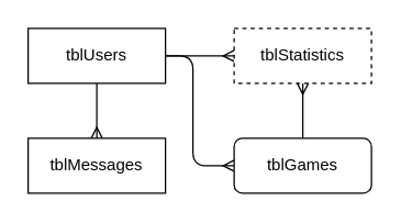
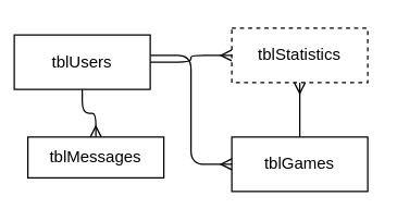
  <mxCell id="0" />
  <mxCell id="1" parent="0" />
  <mxCell id="2" style="edgeStyle=orthogonalEdgeStyle;html=1;endArrow=ERmany;endFill=0;strokeWidth=1;jumpSize=11;" edge="1" parent="1" source="5" target="6"><mxGeometry relative="1" as="geometry" /></mxCell>
  <mxCell id="3" style="edgeStyle=orthogonalEdgeStyle;jumpSize=11;html=1;strokeWidth=1;endArrow=ERmany;endFill=0;" edge="1" parent="1" source="5" target="9"><mxGeometry relative="1" as="geometry" /></mxCell>
  <mxCell id="4" style="edgeStyle=orthogonalEdgeStyle;jumpSize=11;html=1;strokeWidth=1;endArrow=ERmany;endFill=0;" edge="1" parent="1" source="5" target="8"><mxGeometry relative="1" as="geometry"><Array as="points"><mxPoint x="140" y="40" /><mxPoint x="140" y="120" /></Array></mxGeometry></mxCell>
- <mxCell id="5" value="tblUsers" style="whiteSpace=wrap;html=1;align=center;" vertex="1" parent="1"><mxGeometry x="20" y="20" width="100" height="40" as="geometry" /></mxCell>
+ <mxCell id="5" value="tblUsers" style="whiteSpace=wrap;html=1;align=center;" vertex="1" parent="1"><mxGeometry x="10" y="25" width="100" height="40" as="geometry" /></mxCell>
  <mxCell id="6" value="tblStatistics" style="whiteSpace=wrap;html=1;align=center;dashed=1;" vertex="1" parent="1"><mxGeometry x="170" y="20" width="100" height="40" as="geometry" /></mxCell>
  <mxCell id="7" style="edgeStyle=orthogonalEdgeStyle;jumpSize=11;html=1;strokeWidth=1;endArrow=ERmany;endFill=0;" edge="1" parent="1" source="8" target="6"><mxGeometry relative="1" as="geometry" /></mxCell>
- <mxCell id="8" value="tblGames" style="whiteSpace=wrap;html=1;align=center;rounded=1;" vertex="1" parent="1"><mxGeometry x="170" y="100" width="100" height="40" as="geometry" /></mxCell>
- <mxCell id="9" value="tblMessages" style="whiteSpace=wrap;html=1;align=center;" vertex="1" parent="1"><mxGeometry x="20" y="100" width="100" height="40" as="geometry" /></mxCell>
+ <mxCell id="8" value="tblGames" style="whiteSpace=wrap;html=1;align=center;" vertex="1" parent="1"><mxGeometry x="170" y="100" width="100" height="40" as="geometry" /></mxCell>
+ <mxCell id="9" value="tblMessages" style="whiteSpace=wrap;html=1;align=center;" vertex="1" parent="1"><mxGeometry x="20" y="100" width="100" height="30" as="geometry" /></mxCell>
